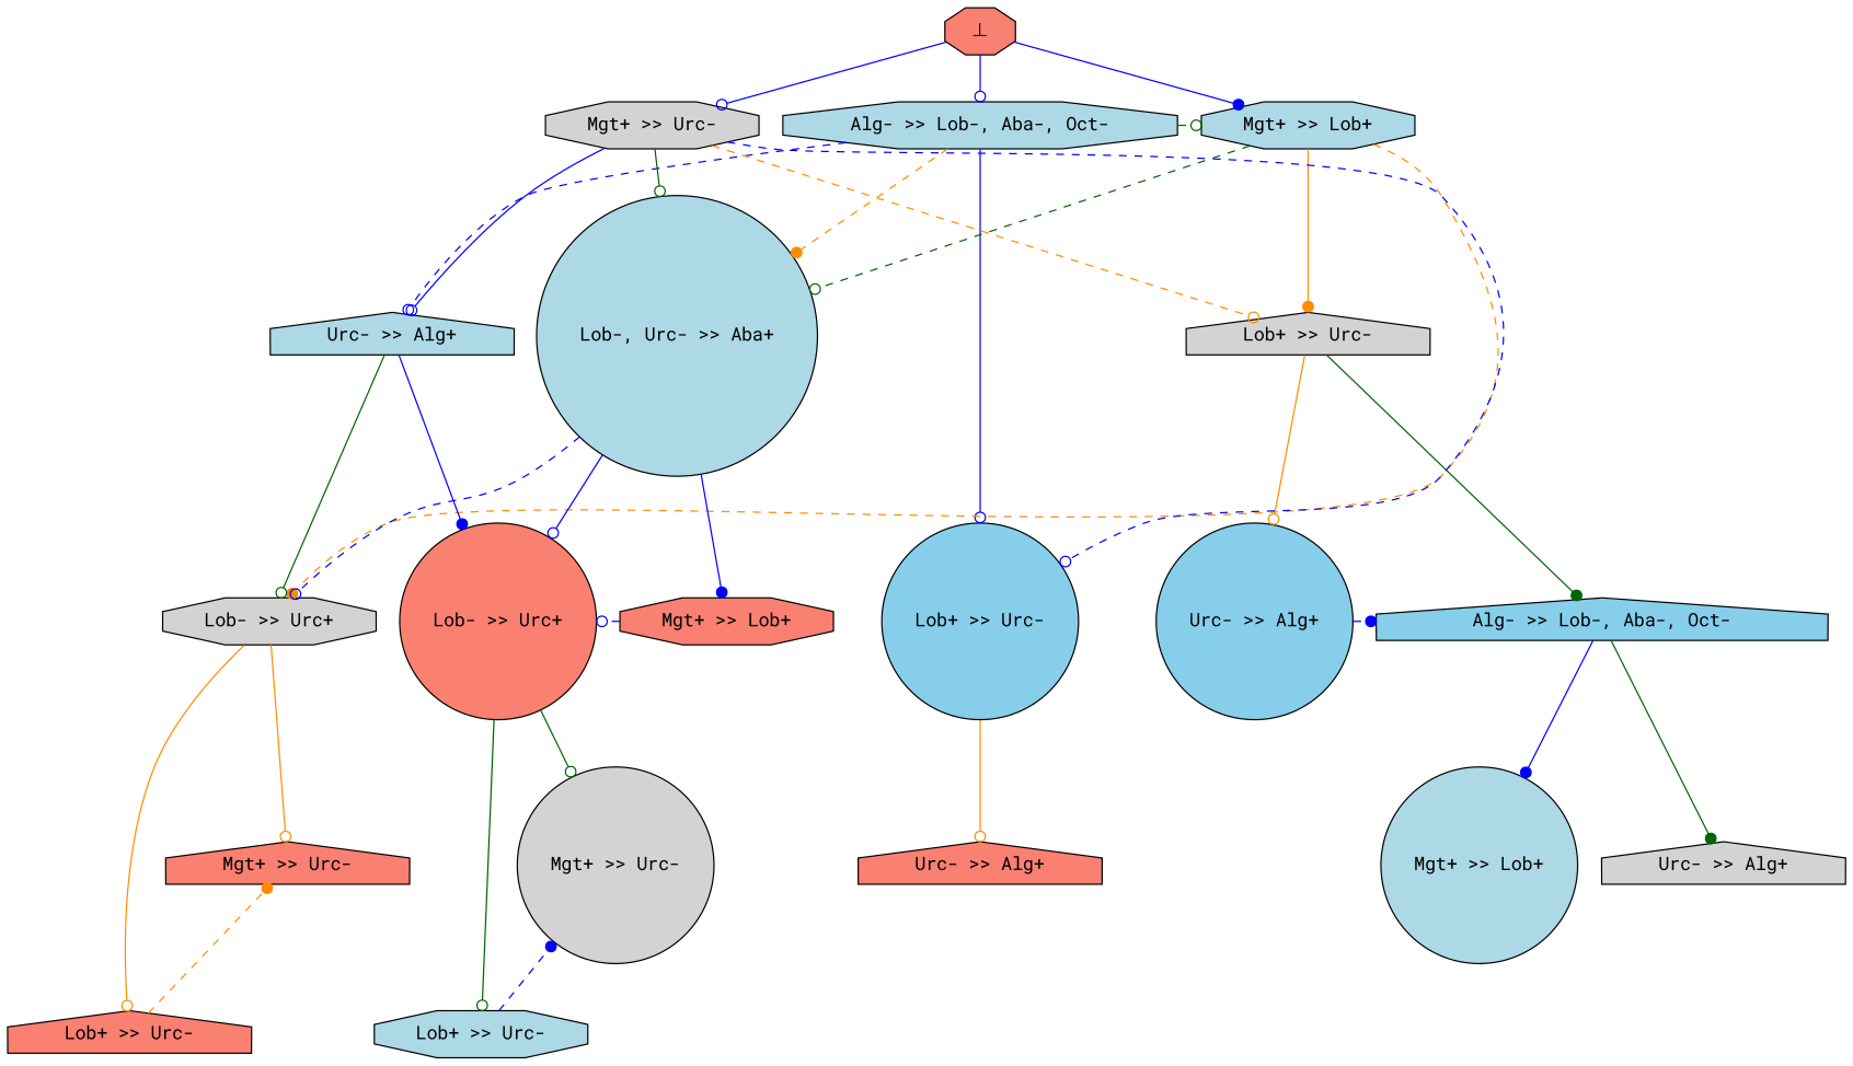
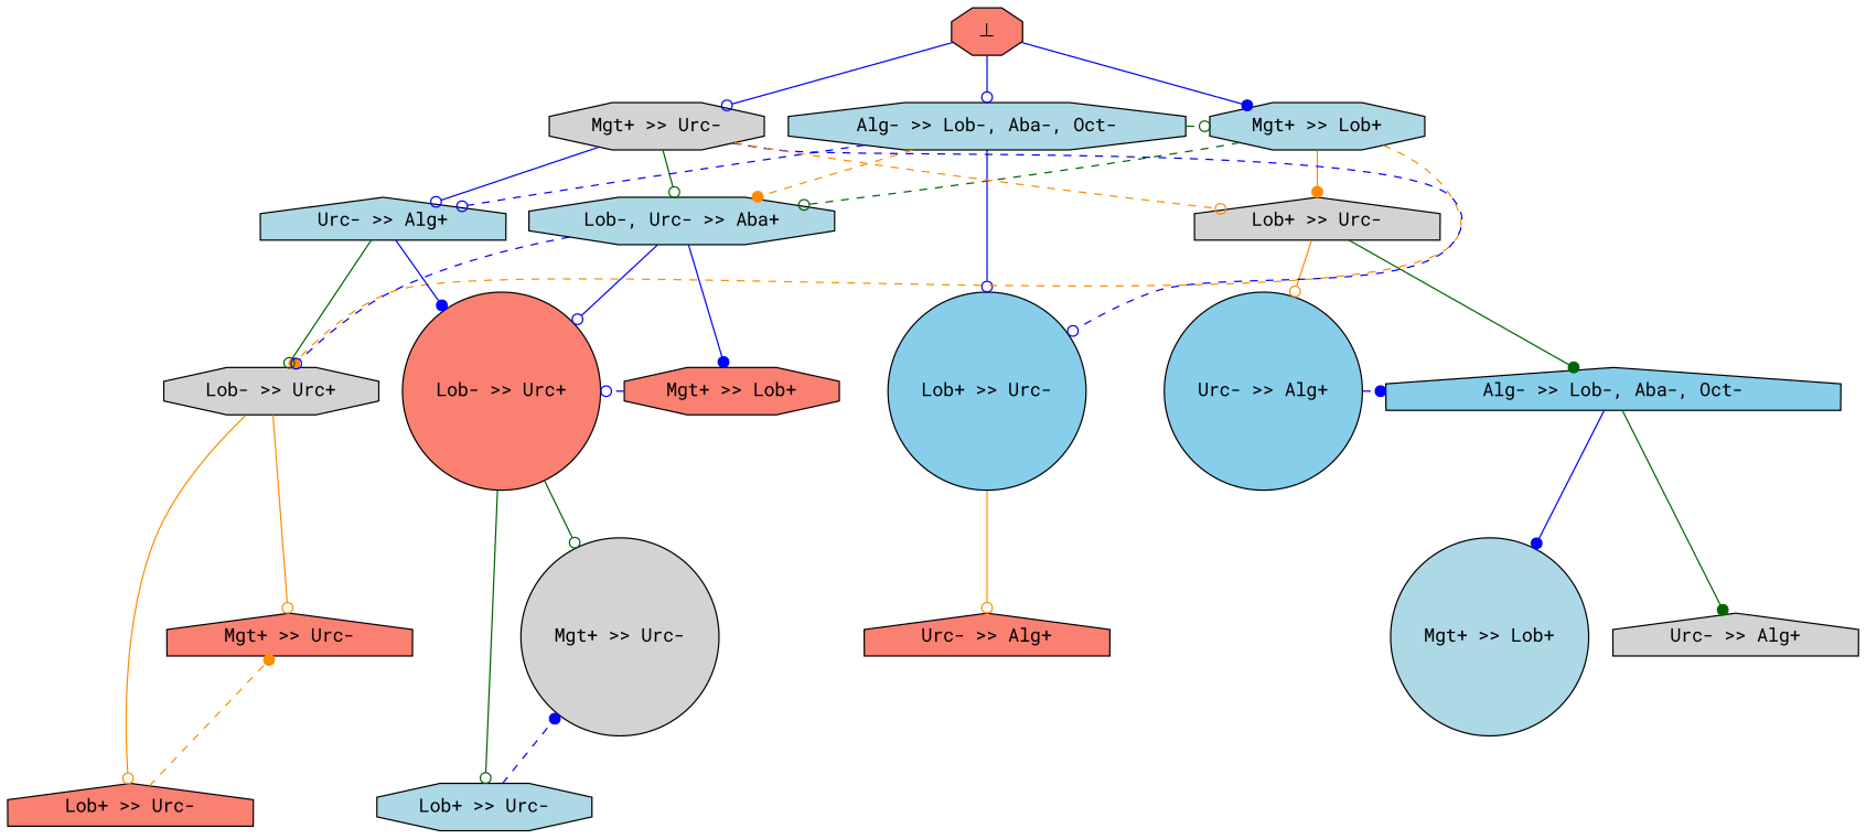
  digraph {
    fontname="Roboto Mono"
    node [color=black fillcolor=lightblue shape=octagon style=filled fontname="Roboto Mono"]
    edge [arrowhead=odot color=blue fontname="Roboto Mono" minlen=1]
    n1 [label="Alg- >> Lob-, Aba-, Oct-"]
    n2 [label="Mgt+ >> Lob+"]
    n3 [label="Urc- >> Alg+" shape=house]
-   n4 [label="Lob-, Urc- >> Aba+" shape=circle]
+   n4 [label="Lob-, Urc- >> Aba+"]
    n5 [fillcolor=skyblue label="Lob+ >> Urc-" shape=circle]
    n6 [fillcolor=lightgrey label="Lob+ >> Urc-" shape=house]
    n7 [fillcolor=lightgrey label="Lob- >> Urc+"]
    n8 [fillcolor=salmon label="Lob- >> Urc+" shape=circle]
    n9 [fillcolor=salmon label="Mgt+ >> Lob+"]
    n10 [fillcolor=lightgrey label="Mgt+ >> Urc-"]
    n11 [fillcolor=skyblue label="Urc- >> Alg+" shape=circle]
    n12 [fillcolor=skyblue label="Alg- >> Lob-, Aba-, Oct-" shape=house]
    n13 [fillcolor=salmon label="Urc- >> Alg+" shape=house]
    n14 [fillcolor=salmon label="Lob+ >> Urc-" shape=house]
    n15 [fillcolor=salmon label="Mgt+ >> Urc-" shape=house]
    n16 [label="Mgt+ >> Lob+" shape=circle]
    n17 [fillcolor=lightgrey label="Urc- >> Alg+" shape=house]
    n18 [label="Lob+ >> Urc-"]
    n19 [fillcolor=lightgrey label="Mgt+ >> Urc-" shape=circle]
    n20 [fillcolor=salmon label="⊥" color=""]
    n1 -> n2 [color=darkgreen constraint=false style=dashed minlen=""]
    n1 -> n3 [constraint=false style=dashed minlen=""]
    n1 -> n4 [arrowhead=dot color=darkorange constraint=false style=dashed minlen=""]
    n1 -> n5 [minlen=2]
    n2 -> n4 [color=darkgreen constraint=false style=dashed minlen=""]
    n2 -> n6 [color=darkorange arrowhead=dot]
    n2 -> n7 [arrowhead=dot color=darkorange constraint=false style=dashed minlen=""]
    n3 -> n7 [color=darkgreen]
    n3 -> n8 [arrowhead=dot]
    n4 -> n7 [constraint=false style=dashed minlen=""]
    n4 -> n8
    n4 -> n9 [arrowhead=dot]
    n5 -> n13 [color=darkorange]
    n6 -> n11 [color=darkorange]
    n6 -> n12 [color=darkgreen arrowhead=dot]
    n7 -> n14 [minlen=2 color=darkorange]
    n7 -> n15 [color=darkorange]
    n8 -> n18 [minlen=2 color=darkgreen]
    n8 -> n19 [color=darkgreen]
    n9 -> n8 [constraint=false style=dashed minlen=""]
    n10 -> n3
    n10 -> n4 [color=darkgreen]
    n10 -> n5 [constraint=false style=dashed minlen=""]
    n10 -> n6 [color=darkorange constraint=false style=dashed minlen=""]
    n11 -> n12 [arrowhead=dot constraint=false style=dashed minlen=""]
    n12 -> n16 [arrowhead=dot]
    n12 -> n17 [color=darkgreen arrowhead=dot]
    n14 -> n15 [arrowhead=dot color=darkorange constraint=false style=dashed minlen=""]
    n18 -> n19 [arrowhead=dot constraint=false style=dashed minlen=""]
    n20 -> n1
    n20 -> n2 [arrowhead=dot]
    n20 -> n10
  }
